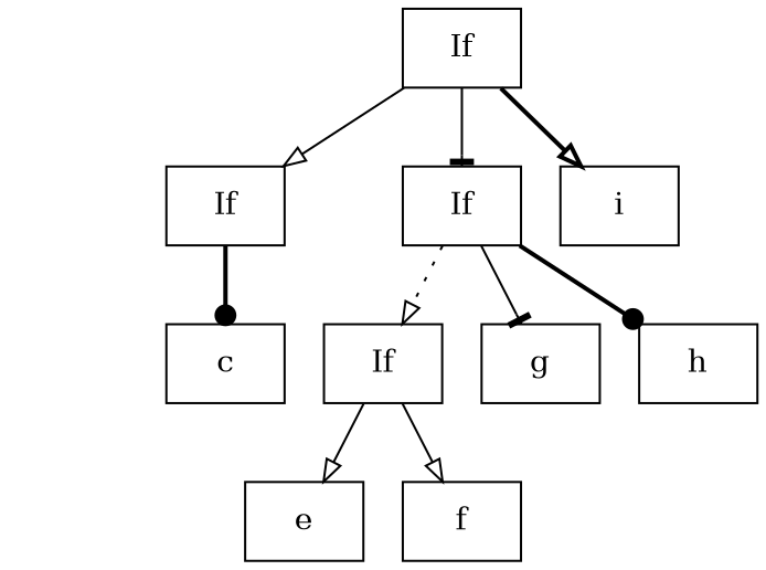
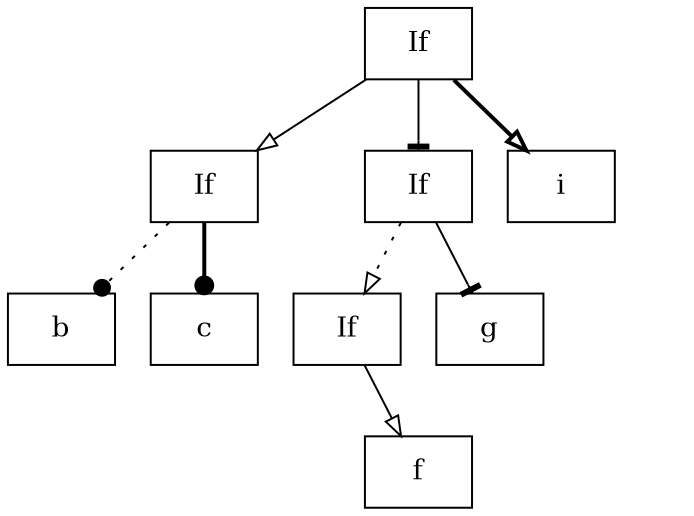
  digraph {
    node [shape=box]
    edge [arrowhead=onormal style=solid]
    n1 [label=If]
    n2 [label=If]
    n3 [label=If]
    n4 [label=i]
+   n5 [label=b]
    n6 [label=c]
    n7 [label=If]
    n8 [label=g]
-   n9 [label=h]
-   n10 [label=e]
    n11 [label=f]
    n1 -> n2
    n1 -> n3 [arrowhead=tee]
    n1 -> n4 [style=bold]
+   n2 -> n5 [arrowhead=dot style=dotted]
    n2 -> n6 [arrowhead=dot style=bold]
    n3 -> n7 [style=dotted]
    n3 -> n8 [arrowhead=tee]
-   n3 -> n9 [arrowhead=dot style=bold]
-   n7 -> n10
    n7 -> n11
  }
